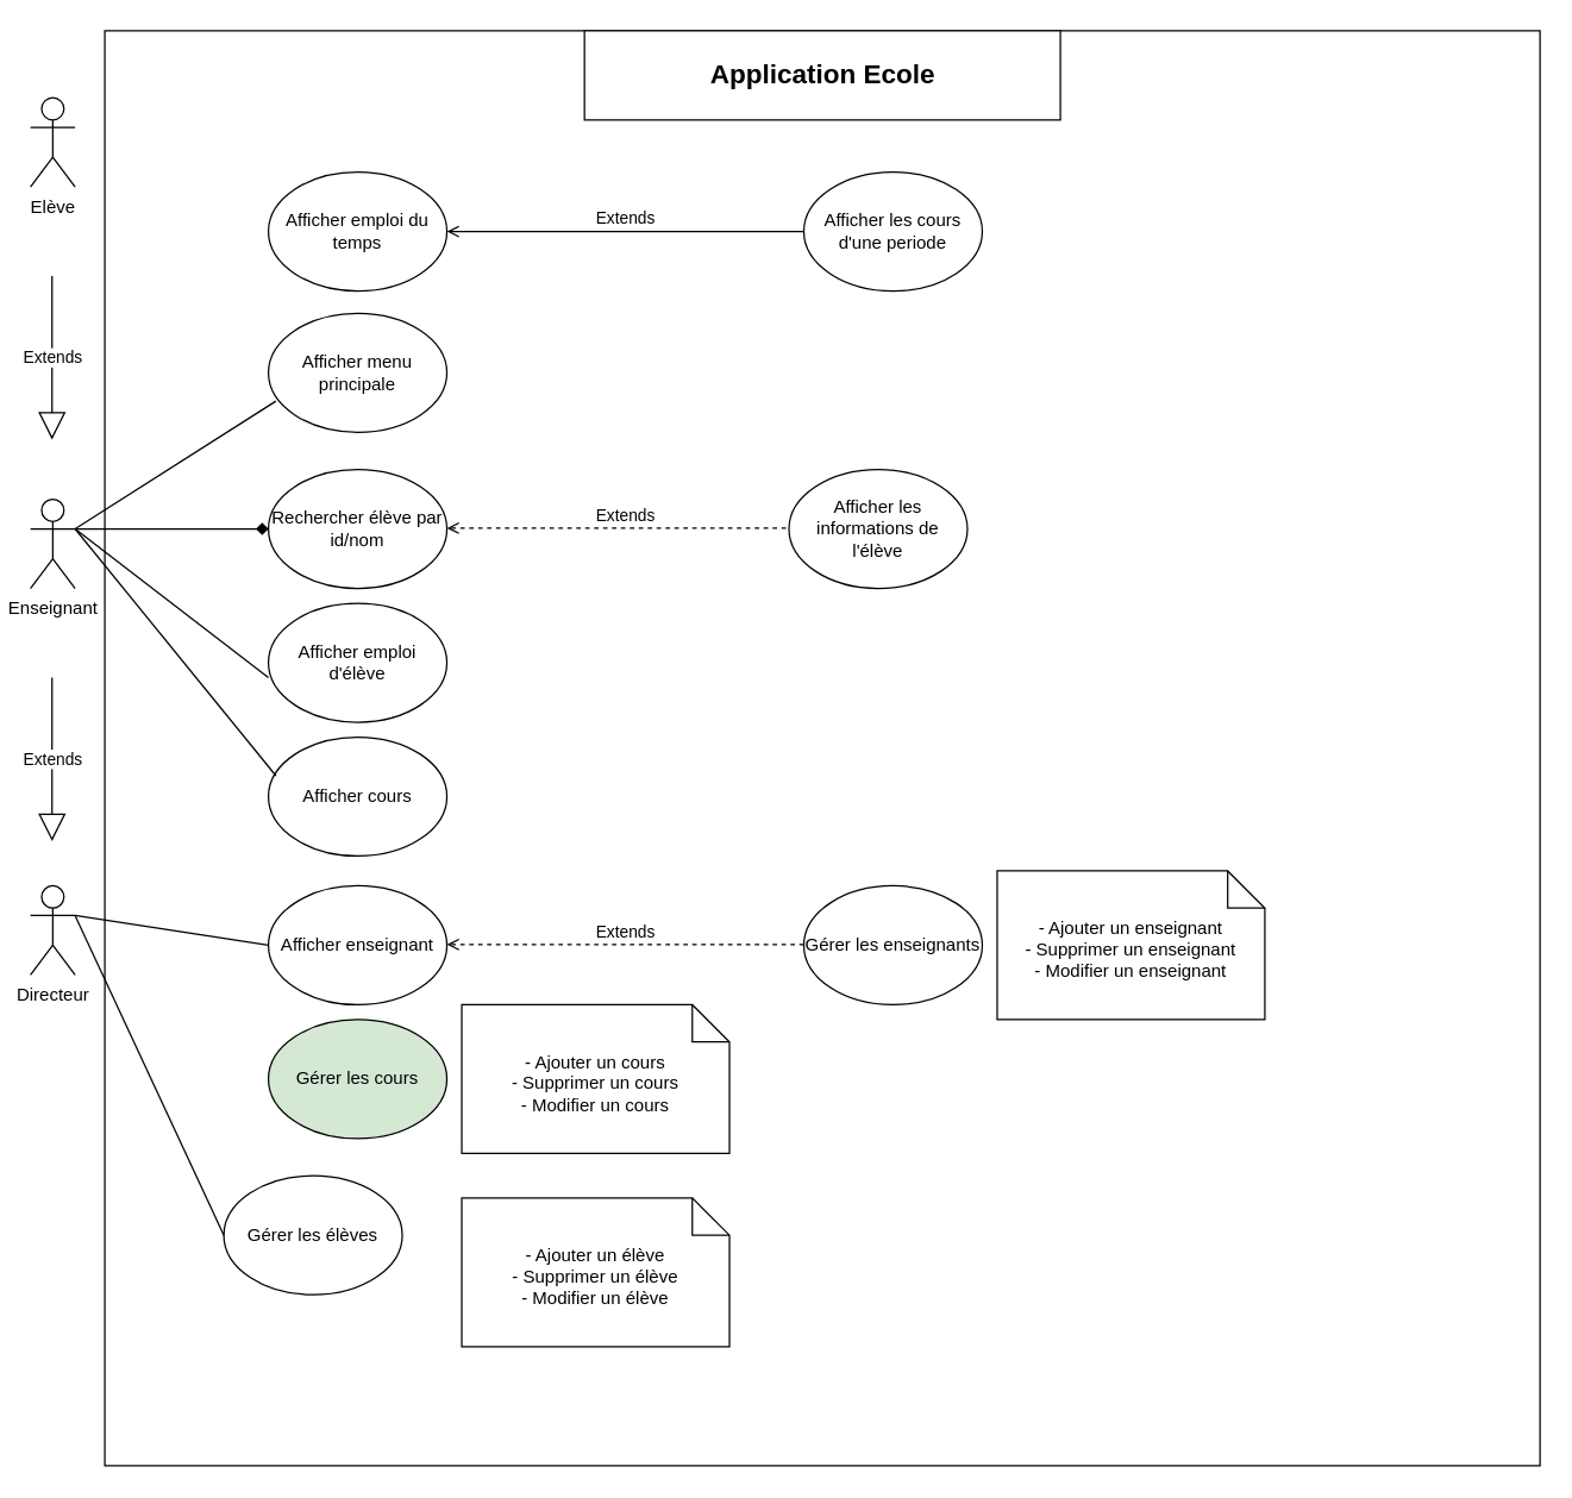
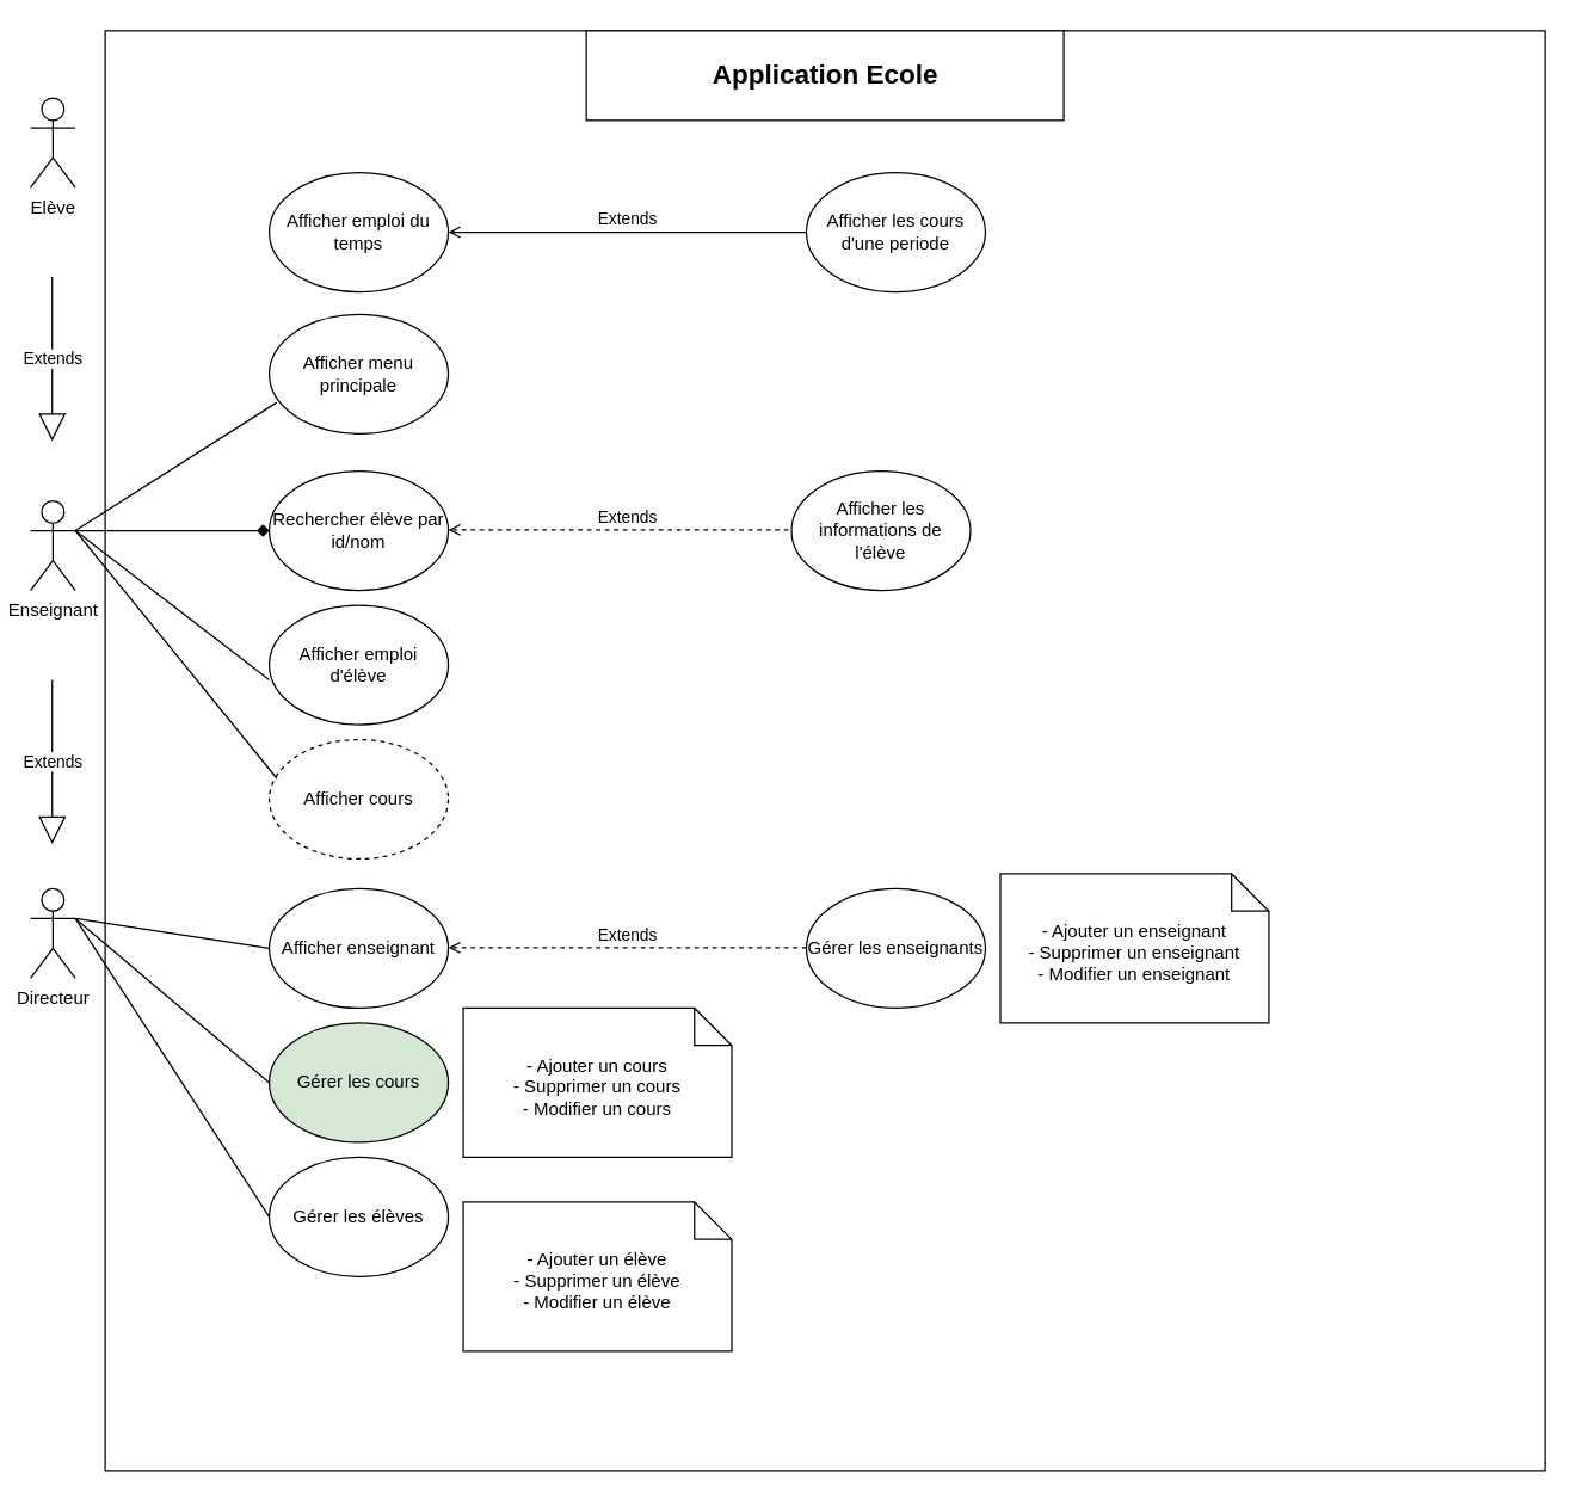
  <mxCell id="0" />
  <mxCell id="1" parent="0" />
  <mxCell id="2" value="" style="whiteSpace=wrap;html=1;aspect=fixed;" parent="1" vertex="1"><mxGeometry x="70" y="20" width="965" height="965" as="geometry" /></mxCell>
  <mxCell id="3" value="Elève" style="shape=umlActor;verticalLabelPosition=bottom;verticalAlign=top;html=1;outlineConnect=0;" parent="1" vertex="1"><mxGeometry x="20" y="65" width="30" height="60" as="geometry" /></mxCell>
  <mxCell id="4" value="Enseignant" style="shape=umlActor;verticalLabelPosition=bottom;verticalAlign=top;html=1;outlineConnect=0;" parent="1" vertex="1"><mxGeometry x="20" y="335" width="30" height="60" as="geometry" /></mxCell>
  <mxCell id="5" value="Directeur" style="shape=umlActor;verticalLabelPosition=bottom;verticalAlign=top;html=1;outlineConnect=0;" parent="1" vertex="1"><mxGeometry x="20" y="595" width="30" height="60" as="geometry" /></mxCell>
  <mxCell id="6" value="Afficher menu principale" style="ellipse;whiteSpace=wrap;html=1;" parent="1" vertex="1"><mxGeometry x="180" y="210" width="120" height="80" as="geometry" /></mxCell>
  <mxCell id="7" value="Afficher enseignant" style="ellipse;whiteSpace=wrap;html=1;" parent="1" vertex="1"><mxGeometry x="180" y="595" width="120" height="80" as="geometry" /></mxCell>
  <mxCell id="8" value="Rechercher élève par id/nom" style="ellipse;whiteSpace=wrap;html=1;" parent="1" vertex="1"><mxGeometry x="180" y="315" width="120" height="80" as="geometry" /></mxCell>
  <mxCell id="9" value="&lt;div&gt;- Ajouter un enseignant&lt;/div&gt;&lt;div&gt;- Supprimer un enseignant&lt;/div&gt;&lt;div&gt;- Modifier un enseignant&lt;br&gt;&lt;/div&gt;" style="shape=note2;boundedLbl=1;whiteSpace=wrap;html=1;size=25;verticalAlign=top;align=center;" parent="1" vertex="1"><mxGeometry x="670" y="585" width="180" height="100" as="geometry" /></mxCell>
  <mxCell id="10" value="Afficher emploi d'élève" style="ellipse;whiteSpace=wrap;html=1;" parent="1" vertex="1"><mxGeometry x="180" y="405" width="120" height="80" as="geometry" /></mxCell>
  <mxCell id="11" value="Gérer les enseignants" style="ellipse;whiteSpace=wrap;html=1;" parent="1" vertex="1"><mxGeometry x="540" y="595" width="120" height="80" as="geometry" /></mxCell>
- <mxCell id="12" value="Afficher cours" style="ellipse;whiteSpace=wrap;html=1;" parent="1" vertex="1"><mxGeometry x="180" y="495" width="120" height="80" as="geometry" /></mxCell>
+ <mxCell id="12" value="Afficher cours" style="ellipse;whiteSpace=wrap;html=1;dashed=1;" parent="1" vertex="1"><mxGeometry x="180" y="495" width="120" height="80" as="geometry" /></mxCell>
  <mxCell id="13" value="Gérer les cours" style="ellipse;whiteSpace=wrap;html=1;fillColor=#d5e8d4;" parent="1" vertex="1"><mxGeometry x="180" y="685" width="120" height="80" as="geometry" /></mxCell>
  <mxCell id="14" value="&lt;div&gt;- Ajouter un élève&lt;/div&gt;&lt;div&gt;- Supprimer un élève&lt;/div&gt;&lt;div&gt;- Modifier un élève&lt;br&gt;&lt;/div&gt;" style="shape=note2;boundedLbl=1;whiteSpace=wrap;html=1;size=25;verticalAlign=top;align=center;" parent="1" vertex="1"><mxGeometry x="310" y="805" width="180" height="100" as="geometry" /></mxCell>
  <mxCell id="15" value="&lt;div&gt;- Ajouter un cours&lt;/div&gt;&lt;div&gt;- Supprimer un cours&lt;/div&gt;&lt;div&gt;- Modifier un cours&lt;br&gt;&lt;/div&gt;" style="shape=note2;boundedLbl=1;whiteSpace=wrap;html=1;size=25;verticalAlign=top;align=center;" parent="1" vertex="1"><mxGeometry x="310" y="675" width="180" height="100" as="geometry" /></mxCell>
  <mxCell id="16" value="Afficher emploi du temps" style="ellipse;whiteSpace=wrap;html=1;" parent="1" vertex="1"><mxGeometry x="180" y="115" width="120" height="80" as="geometry" /></mxCell>
  <mxCell id="17" value="Afficher les cours d'une periode" style="ellipse;whiteSpace=wrap;html=1;" parent="1" vertex="1"><mxGeometry x="540" y="115" width="120" height="80" as="geometry" /></mxCell>
  <mxCell id="18" value="Extends" style="html=1;verticalAlign=bottom;labelBackgroundColor=none;endArrow=open;endFill=0;dashed=0;rounded=0;exitX=0;exitY=0.5;exitDx=0;exitDy=0;entryX=1;entryY=0.5;entryDx=0;entryDy=0;" parent="1" source="17" target="16" edge="1"><mxGeometry width="160" relative="1" as="geometry"><mxPoint x="518" y="148" as="sourcePoint" /><mxPoint x="390" y="155" as="targetPoint" /></mxGeometry></mxCell>
  <mxCell id="19" value="" style="rounded=0;whiteSpace=wrap;html=1;" parent="1" vertex="1"><mxGeometry x="392.5" y="20" width="320" height="60" as="geometry" /></mxCell>
  <mxCell id="20" value="&lt;h2&gt;&lt;font style=&quot;font-size: 18px;&quot;&gt;Application Ecole&lt;/font&gt;&lt;/h2&gt;" style="text;html=1;strokeColor=none;fillColor=none;align=center;verticalAlign=middle;whiteSpace=wrap;rounded=0;" parent="1" vertex="1"><mxGeometry x="462.5" y="35" width="180" height="30" as="geometry" /></mxCell>
  <mxCell id="21" value="Extends" style="endArrow=block;endSize=16;endFill=0;html=1;rounded=0;" parent="1" edge="1"><mxGeometry width="160" relative="1" as="geometry"><mxPoint x="34.5" y="455" as="sourcePoint" /><mxPoint x="34.5" y="565" as="targetPoint" /></mxGeometry></mxCell>
  <mxCell id="22" value="Extends" style="endArrow=block;endSize=16;endFill=0;html=1;rounded=0;" parent="1" edge="1"><mxGeometry width="160" relative="1" as="geometry"><mxPoint x="34.5" y="185" as="sourcePoint" /><mxPoint x="34.5" y="295" as="targetPoint" /></mxGeometry></mxCell>
  <mxCell id="23" value="Extends" style="html=1;verticalAlign=bottom;labelBackgroundColor=none;endArrow=open;endFill=0;dashed=1;rounded=0;exitX=0;exitY=0.5;exitDx=0;exitDy=0;entryX=1;entryY=0.5;entryDx=0;entryDy=0;" parent="1" edge="1"><mxGeometry width="160" relative="1" as="geometry"><mxPoint x="540" y="354.5" as="sourcePoint" /><mxPoint x="300" y="354.5" as="targetPoint" /></mxGeometry></mxCell>
  <mxCell id="24" value="Afficher les informations de l'élève" style="ellipse;whiteSpace=wrap;html=1;" parent="1" vertex="1"><mxGeometry x="530" y="315" width="120" height="80" as="geometry" /></mxCell>
  <mxCell id="25" value="" style="endArrow=none;html=1;rounded=0;exitX=1;exitY=0.333;exitDx=0;exitDy=0;exitPerimeter=0;entryX=0;entryY=0.625;entryDx=0;entryDy=0;entryPerimeter=0;" parent="1" source="4" target="10" edge="1"><mxGeometry width="50" height="50" relative="1" as="geometry"><mxPoint x="60" y="165" as="sourcePoint" /><mxPoint x="190" y="165" as="targetPoint" /><Array as="points" /></mxGeometry></mxCell>
  <mxCell id="26" value="" style="endArrow=diamond;html=1;rounded=0;exitX=1;exitY=0.333;exitDx=0;exitDy=0;exitPerimeter=0;entryX=0;entryY=0.5;entryDx=0;entryDy=0;" parent="1" source="4" target="8" edge="1"><mxGeometry width="50" height="50" relative="1" as="geometry"><mxPoint x="60" y="365" as="sourcePoint" /><mxPoint x="190" y="275" as="targetPoint" /><Array as="points" /></mxGeometry></mxCell>
  <mxCell id="27" value="" style="endArrow=none;html=1;rounded=0;exitX=1;exitY=0.333;exitDx=0;exitDy=0;exitPerimeter=0;entryX=0.042;entryY=0.325;entryDx=0;entryDy=0;entryPerimeter=0;" parent="1" source="4" target="12" edge="1"><mxGeometry width="50" height="50" relative="1" as="geometry"><mxPoint x="60" y="365" as="sourcePoint" /><mxPoint x="190" y="275" as="targetPoint" /><Array as="points" /></mxGeometry></mxCell>
  <mxCell id="28" value="" style="endArrow=none;html=1;rounded=0;exitX=1;exitY=0.333;exitDx=0;exitDy=0;exitPerimeter=0;entryX=0.042;entryY=0.738;entryDx=0;entryDy=0;entryPerimeter=0;" parent="1" source="4" target="6" edge="1"><mxGeometry width="50" height="50" relative="1" as="geometry"><mxPoint x="60" y="365" as="sourcePoint" /><mxPoint x="190" y="465" as="targetPoint" /><Array as="points" /></mxGeometry></mxCell>
  <mxCell id="29" value="Extends" style="html=1;verticalAlign=bottom;labelBackgroundColor=none;endArrow=open;endFill=0;dashed=1;rounded=0;exitX=0;exitY=0.5;exitDx=0;exitDy=0;entryX=1;entryY=0.5;entryDx=0;entryDy=0;" parent="1" edge="1"><mxGeometry width="160" relative="1" as="geometry"><mxPoint x="540" y="634.5" as="sourcePoint" /><mxPoint x="300" y="634.5" as="targetPoint" /></mxGeometry></mxCell>
- <mxCell id="30" value="Gérer les élèves" style="ellipse;whiteSpace=wrap;html=1;" parent="1" vertex="1"><mxGeometry x="150" y="790" width="120" height="80" as="geometry" /></mxCell>
+ <mxCell id="30" value="Gérer les élèves" style="ellipse;whiteSpace=wrap;html=1;" parent="1" vertex="1"><mxGeometry x="180" y="775" width="120" height="80" as="geometry" /></mxCell>
  <mxCell id="31" value="" style="endArrow=none;html=1;rounded=0;exitX=1;exitY=0.333;exitDx=0;exitDy=0;exitPerimeter=0;entryX=0;entryY=0.5;entryDx=0;entryDy=0;" parent="1" source="5" target="7" edge="1"><mxGeometry width="50" height="50" relative="1" as="geometry"><mxPoint x="60" y="365" as="sourcePoint" /><mxPoint x="195" y="531" as="targetPoint" /><Array as="points" /></mxGeometry></mxCell>
+ <mxCell id="32" value="" style="endArrow=none;html=1;rounded=0;exitX=1;exitY=0.333;exitDx=0;exitDy=0;exitPerimeter=0;entryX=0;entryY=0.5;entryDx=0;entryDy=0;" parent="1" source="5" target="13" edge="1"><mxGeometry width="50" height="50" relative="1" as="geometry"><mxPoint x="60" y="565" as="sourcePoint" /><mxPoint x="190" y="645" as="targetPoint" /><Array as="points" /></mxGeometry></mxCell>
  <mxCell id="33" value="" style="endArrow=none;html=1;rounded=0;exitX=1;exitY=0.333;exitDx=0;exitDy=0;exitPerimeter=0;entryX=0;entryY=0.5;entryDx=0;entryDy=0;" parent="1" source="5" target="30" edge="1"><mxGeometry width="50" height="50" relative="1" as="geometry"><mxPoint x="70" y="575" as="sourcePoint" /><mxPoint x="200" y="655" as="targetPoint" /><Array as="points" /></mxGeometry></mxCell>
